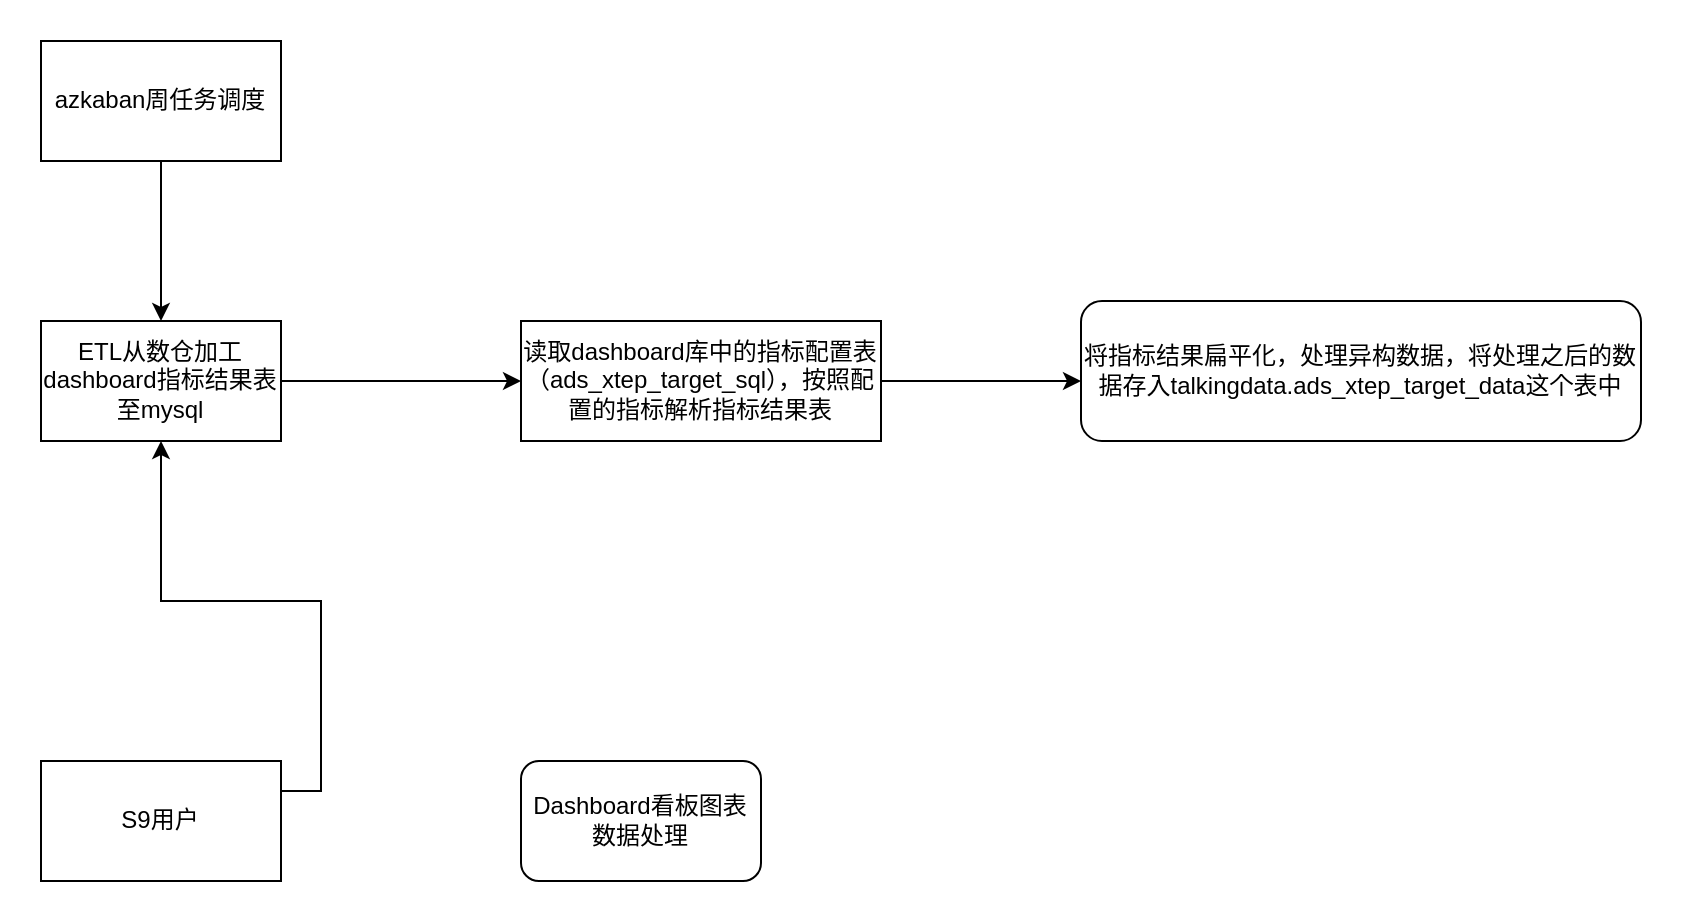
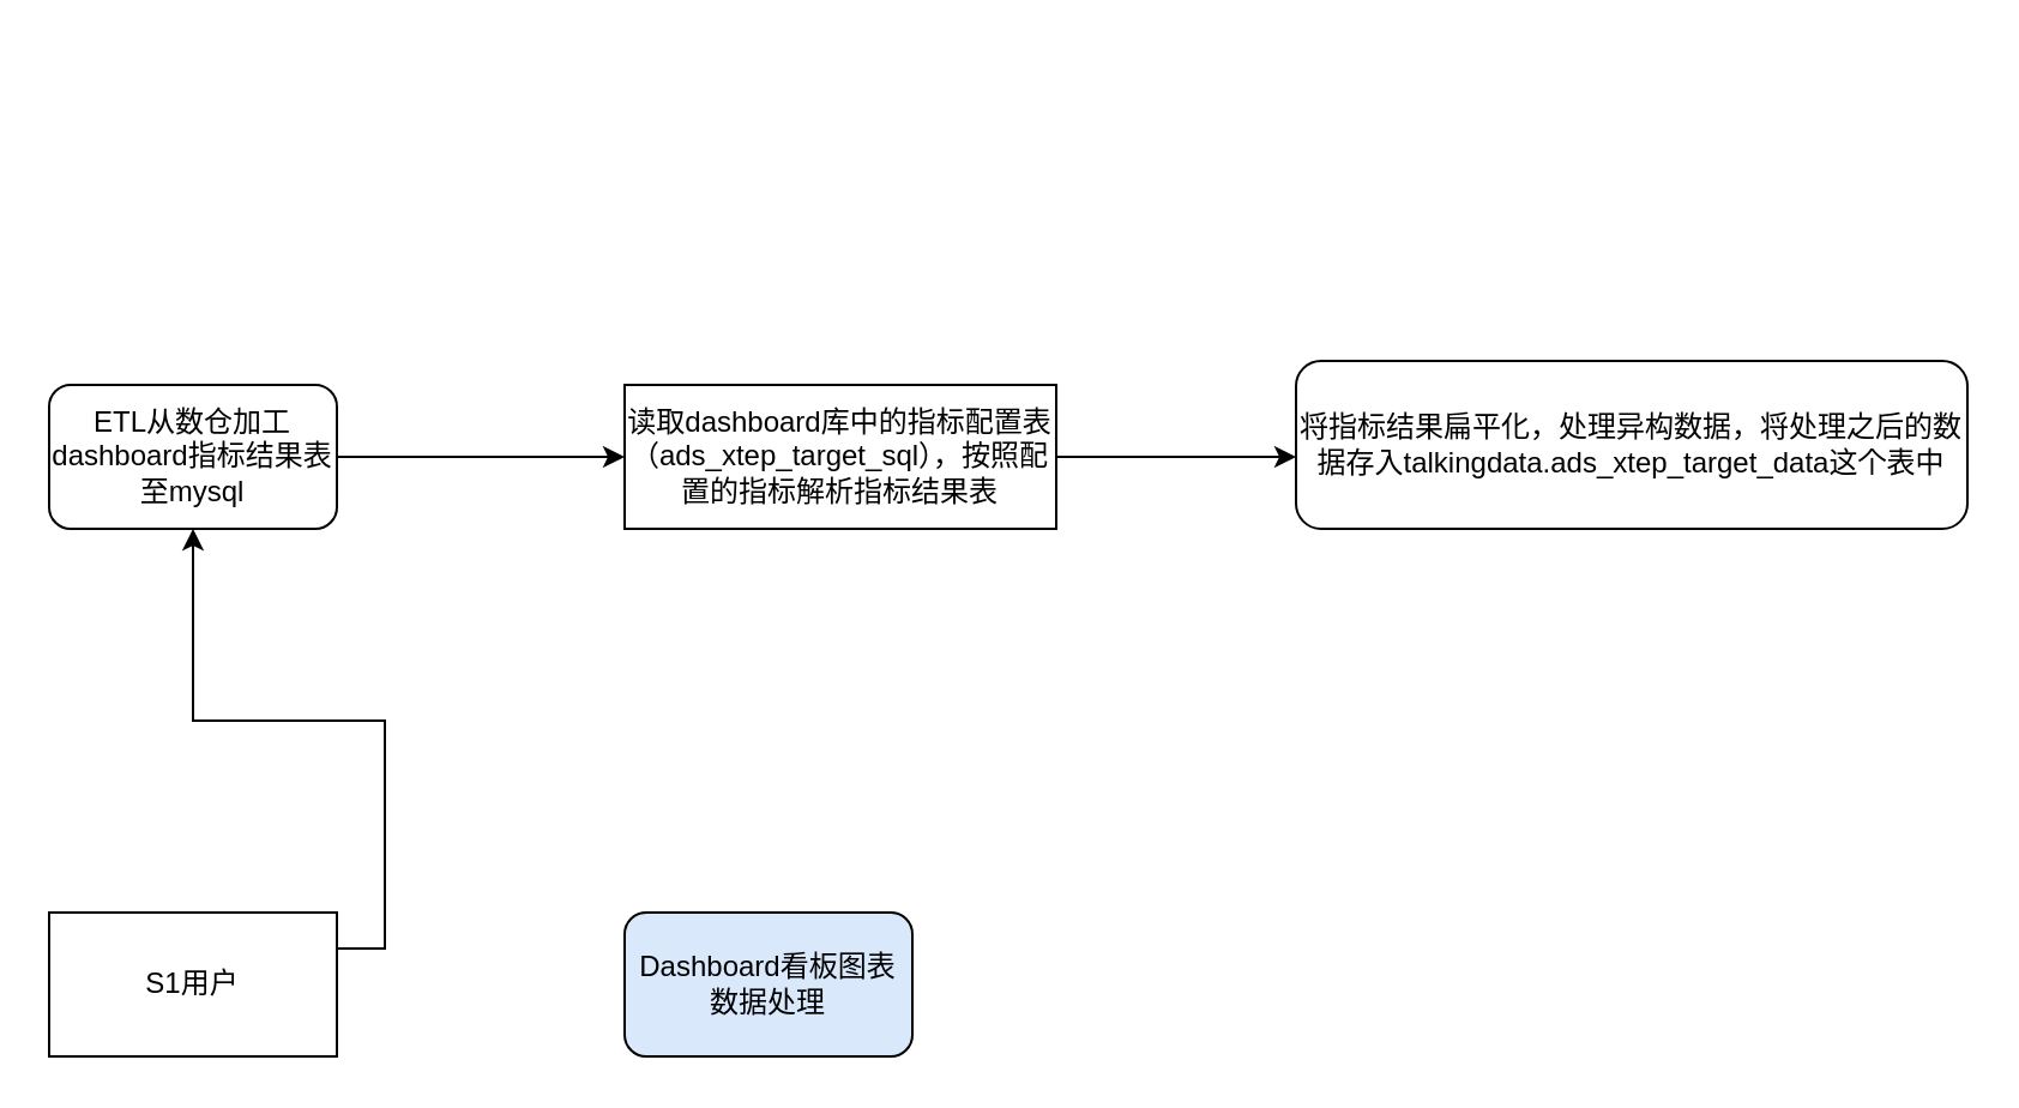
  <mxCell id="0" />
  <mxCell id="1" parent="0" />
  <mxCell id="2" style="edgeStyle=orthogonalEdgeStyle;rounded=0;orthogonalLoop=1;jettySize=auto;html=1;exitX=1;exitY=0.5;exitDx=0;exitDy=0;entryX=0;entryY=0.5;entryDx=0;entryDy=0;" edge="1" parent="1" source="3" target="5"><mxGeometry relative="1" as="geometry" /></mxCell>
- <mxCell id="3" value="ETL从数仓加工dashboard指标结果表至mysql" style="rounded=0;whiteSpace=wrap;html=1;" vertex="1" parent="1"><mxGeometry x="20" y="160" width="120" height="60" as="geometry" /></mxCell>
+ <mxCell id="3" value="ETL从数仓加工dashboard指标结果表至mysql" style="whiteSpace=wrap;html=1;rounded=1;" vertex="1" parent="1"><mxGeometry x="20" y="160" width="120" height="60" as="geometry" /></mxCell>
  <mxCell id="4" style="edgeStyle=orthogonalEdgeStyle;rounded=0;orthogonalLoop=1;jettySize=auto;html=1;exitX=1;exitY=0.5;exitDx=0;exitDy=0;entryX=0;entryY=0.5;entryDx=0;entryDy=0;" edge="1" parent="1" source="5"><mxGeometry relative="1" as="geometry"><mxPoint x="540" y="190" as="targetPoint" /></mxGeometry></mxCell>
  <mxCell id="5" value="读取dashboard库中的指标配置表（ads_xtep_target_sql），按照配置的指标解析指标结果表" style="rounded=0;whiteSpace=wrap;html=1;" vertex="1" parent="1"><mxGeometry x="260" y="160" width="180" height="60" as="geometry" /></mxCell>
- <mxCell id="6" style="edgeStyle=orthogonalEdgeStyle;rounded=0;orthogonalLoop=1;jettySize=auto;html=1;exitX=0.5;exitY=1;exitDx=0;exitDy=0;" edge="1" parent="1" source="7" target="3"><mxGeometry relative="1" as="geometry" /></mxCell>
- <mxCell id="7" value="azkaban周任务调度" style="rounded=0;whiteSpace=wrap;html=1;" vertex="1" parent="1"><mxGeometry x="20" y="20" width="120" height="60" as="geometry" /></mxCell>
  <mxCell id="8" style="edgeStyle=orthogonalEdgeStyle;rounded=0;orthogonalLoop=1;jettySize=auto;html=1;exitX=1;exitY=0.25;exitDx=0;exitDy=0;" edge="1" parent="1" source="9" target="3"><mxGeometry relative="1" as="geometry" /></mxCell>
- <mxCell id="9" value="S9用户" style="rounded=0;whiteSpace=wrap;html=1;" vertex="1" parent="1"><mxGeometry x="20" y="380" width="120" height="60" as="geometry" /></mxCell>
- <mxCell id="10" value="Dashboard看板图表数据处理" style="rounded=1;whiteSpace=wrap;html=1;" vertex="1" parent="1"><mxGeometry x="260" y="380" width="120" height="60" as="geometry" /></mxCell>
+ <mxCell id="9" value="S1用户" style="rounded=0;whiteSpace=wrap;html=1;" vertex="1" parent="1"><mxGeometry x="20" y="380" width="120" height="60" as="geometry" /></mxCell>
+ <mxCell id="10" value="Dashboard看板图表数据处理" style="rounded=1;whiteSpace=wrap;html=1;fillColor=#dae8fc;" vertex="1" parent="1"><mxGeometry x="260" y="380" width="120" height="60" as="geometry" /></mxCell>
  <mxCell id="11" value="将指标结果扁平化，处理异构数据，将处理之后的数据存入talkingdata.ads_xtep_target_data这个表中" style="rounded=1;whiteSpace=wrap;html=1;" vertex="1" parent="1"><mxGeometry x="540" y="150" width="280" height="70" as="geometry" /></mxCell>
